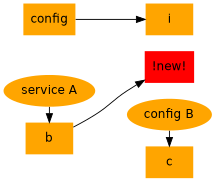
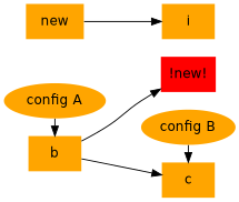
  digraph {
    rankdir=LR
    node [color=none fillcolor=orange fontname=Helvetica shape=box style=filled]
-   n1 [label="service A" shape=oval]
+   n1 [label="config A" shape=oval]
    b
    n3 [label="config B" shape=oval]
    c
    n5 [fillcolor=red label="!new!"]
-   n6 [label=config textcolor=white]
+   n6 [label=new textcolor=white]
    i
    subgraph sub_1 {
      rank=same
      n1
      b
    }
    subgraph sub_2 {
      rank=same
      n3
      c
    }
    n1 -> b
+   b -> c
    b -> n5
    n3 -> c
    n6 -> i
  }
